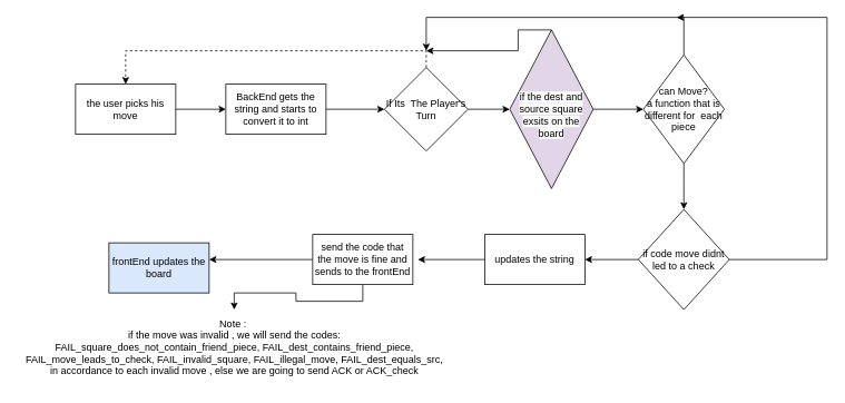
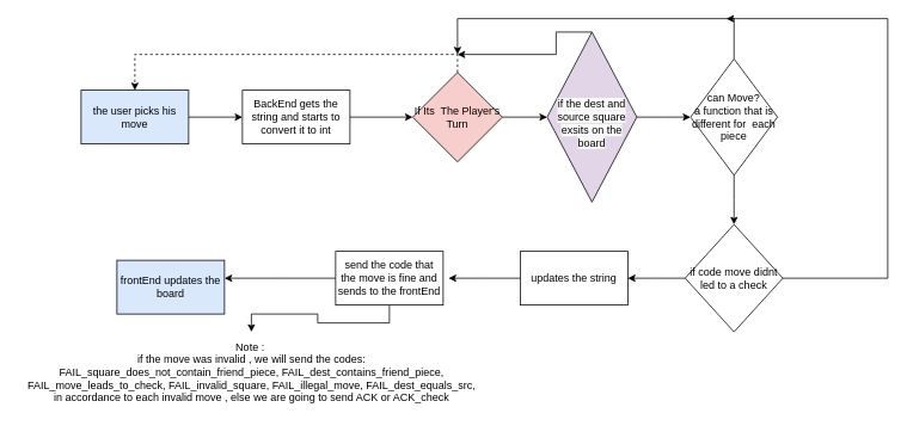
  <mxCell id="0" />
  <mxCell id="1" parent="0" />
- <mxCell id="2" value="the user picks his move" style="rounded=0;whiteSpace=wrap;html=1;" vertex="1" parent="1"><mxGeometry x="90" y="100" width="120" height="60" as="geometry" /></mxCell>
+ <mxCell id="2" value="the user picks his move" style="rounded=0;whiteSpace=wrap;html=1;fillColor=#dae8fc;" vertex="1" parent="1"><mxGeometry x="90" y="100" width="120" height="60" as="geometry" /></mxCell>
  <mxCell id="3" value="" style="endArrow=classic;html=1;rounded=0;" edge="1" parent="1"><mxGeometry width="50" height="50" relative="1" as="geometry"><mxPoint x="210" y="130" as="sourcePoint" /><mxPoint x="270" y="130" as="targetPoint" /></mxGeometry></mxCell>
  <mxCell id="4" value="BackEnd gets the string and starts to convert it to int" style="rounded=0;whiteSpace=wrap;html=1;" vertex="1" parent="1"><mxGeometry x="270" y="100" width="120" height="60" as="geometry" /></mxCell>
  <mxCell id="5" value="" style="endArrow=classic;html=1;rounded=0;" edge="1" parent="1"><mxGeometry width="50" height="50" relative="1" as="geometry"><mxPoint x="390" y="130" as="sourcePoint" /><mxPoint x="460" y="130" as="targetPoint" /></mxGeometry></mxCell>
  <mxCell id="6" style="edgeStyle=orthogonalEdgeStyle;rounded=0;orthogonalLoop=1;jettySize=auto;html=1;exitX=0.5;exitY=0;exitDx=0;exitDy=0;entryX=0.5;entryY=0;entryDx=0;entryDy=0;dashed=1;" edge="1" parent="1" source="8" target="2"><mxGeometry relative="1" as="geometry" /></mxCell>
  <mxCell id="7" style="edgeStyle=orthogonalEdgeStyle;rounded=0;orthogonalLoop=1;jettySize=auto;html=1;exitX=1;exitY=0.5;exitDx=0;exitDy=0;" edge="1" parent="1" source="8"><mxGeometry relative="1" as="geometry"><mxPoint x="610" y="130" as="targetPoint" /></mxGeometry></mxCell>
- <mxCell id="8" value="If Its&amp;nbsp; The Player's Turn" style="rhombus;whiteSpace=wrap;html=1;" vertex="1" parent="1"><mxGeometry x="460" y="80" width="100" height="100" as="geometry" /></mxCell>
+ <mxCell id="8" value="If Its&amp;nbsp; The Player's Turn" style="rhombus;whiteSpace=wrap;html=1;fillColor=#f8cecc;" vertex="1" parent="1"><mxGeometry x="460" y="80" width="100" height="100" as="geometry" /></mxCell>
  <mxCell id="9" style="edgeStyle=orthogonalEdgeStyle;rounded=0;orthogonalLoop=1;jettySize=auto;html=1;exitX=0.5;exitY=0;exitDx=0;exitDy=0;" edge="1" parent="1" source="11"><mxGeometry relative="1" as="geometry"><mxPoint x="510" y="60" as="targetPoint" /><Array as="points"><mxPoint x="620" y="35" /><mxPoint x="620" y="60" /></Array></mxGeometry></mxCell>
  <mxCell id="10" style="edgeStyle=orthogonalEdgeStyle;rounded=0;orthogonalLoop=1;jettySize=auto;html=1;" edge="1" parent="1" source="11"><mxGeometry relative="1" as="geometry"><mxPoint x="770" y="130" as="targetPoint" /></mxGeometry></mxCell>
  <mxCell id="11" value="&lt;br&gt;&lt;span style=&quot;color: rgb(0, 0, 0); font-family: Helvetica; font-size: 12px; font-style: normal; font-variant-ligatures: normal; font-variant-caps: normal; font-weight: 400; letter-spacing: normal; orphans: 2; text-align: center; text-indent: 0px; text-transform: none; widows: 2; word-spacing: 0px; -webkit-text-stroke-width: 0px; background-color: rgb(251, 251, 251); text-decoration-thickness: initial; text-decoration-style: initial; text-decoration-color: initial; float: none; display: inline !important;&quot;&gt;if the dest and source square exsits on the board&lt;/span&gt;&lt;br&gt;" style="rhombus;whiteSpace=wrap;html=1;fillColor=#e1d5e7;" vertex="1" parent="1"><mxGeometry x="610" y="35" width="100" height="190" as="geometry" /></mxCell>
  <mxCell id="12" style="edgeStyle=orthogonalEdgeStyle;rounded=0;orthogonalLoop=1;jettySize=auto;html=1;" edge="1" parent="1" source="14"><mxGeometry relative="1" as="geometry"><mxPoint x="510" y="60" as="targetPoint" /><Array as="points"><mxPoint x="819" y="20" /><mxPoint x="510" y="20" /></Array></mxGeometry></mxCell>
  <mxCell id="13" style="edgeStyle=orthogonalEdgeStyle;rounded=0;orthogonalLoop=1;jettySize=auto;html=1;" edge="1" parent="1" source="14"><mxGeometry relative="1" as="geometry"><mxPoint x="818.5" y="250" as="targetPoint" /></mxGeometry></mxCell>
  <mxCell id="14" value="can Move?&lt;br&gt;a function that is different for&amp;nbsp; each piece" style="rhombus;whiteSpace=wrap;html=1;" vertex="1" parent="1"><mxGeometry x="770" y="65" width="97" height="130" as="geometry" /></mxCell>
  <mxCell id="15" style="edgeStyle=orthogonalEdgeStyle;rounded=0;orthogonalLoop=1;jettySize=auto;html=1;" edge="1" parent="1" source="17"><mxGeometry relative="1" as="geometry"><mxPoint x="700" y="310" as="targetPoint" /></mxGeometry></mxCell>
  <mxCell id="16" style="edgeStyle=orthogonalEdgeStyle;rounded=0;orthogonalLoop=1;jettySize=auto;html=1;exitX=1;exitY=0.5;exitDx=0;exitDy=0;" edge="1" parent="1" source="17"><mxGeometry relative="1" as="geometry"><mxPoint x="810" y="20" as="targetPoint" /><Array as="points"><mxPoint x="990" y="310" /><mxPoint x="990" y="20" /></Array></mxGeometry></mxCell>
  <mxCell id="17" value="if code move didnt led to a check" style="rhombus;whiteSpace=wrap;html=1;" vertex="1" parent="1"><mxGeometry x="764" y="250" width="109" height="120" as="geometry" /></mxCell>
  <mxCell id="18" style="edgeStyle=orthogonalEdgeStyle;rounded=0;orthogonalLoop=1;jettySize=auto;html=1;" edge="1" parent="1" source="19"><mxGeometry relative="1" as="geometry"><mxPoint x="500" y="310" as="targetPoint" /></mxGeometry></mxCell>
  <mxCell id="19" value="updates the string" style="rounded=0;whiteSpace=wrap;html=1;" vertex="1" parent="1"><mxGeometry x="580" y="280" width="120" height="60" as="geometry" /></mxCell>
  <mxCell id="20" style="edgeStyle=orthogonalEdgeStyle;rounded=0;orthogonalLoop=1;jettySize=auto;html=1;" edge="1" parent="1" source="22"><mxGeometry relative="1" as="geometry"><mxPoint x="250" y="310" as="targetPoint" /></mxGeometry></mxCell>
  <mxCell id="21" style="edgeStyle=orthogonalEdgeStyle;rounded=0;orthogonalLoop=1;jettySize=auto;html=1;" edge="1" parent="1" source="22" target="24"><mxGeometry relative="1" as="geometry" /></mxCell>
  <mxCell id="22" value="send the code that the move is fine and sends to the frontEnd" style="rounded=0;whiteSpace=wrap;html=1;" vertex="1" parent="1"><mxGeometry x="374" y="280" width="120" height="60" as="geometry" /></mxCell>
  <mxCell id="23" value="frontEnd updates the board" style="rounded=0;whiteSpace=wrap;html=1;fillColor=#dae8fc;" vertex="1" parent="1"><mxGeometry x="130" y="290" width="120" height="60" as="geometry" /></mxCell>
  <mxCell id="24" value="Note :&amp;nbsp;&lt;br&gt;if the move was invalid , we will send the codes:&lt;br&gt;&lt;div&gt;FAIL_square_does_not_contain_friend_piece, FAIL_dest_contains_friend_piece,&lt;/div&gt;&lt;div&gt; FAIL_move_leads_to_check, FAIL_invalid_square, FAIL_illegal_move, FAIL_dest_equals_src,&lt;/div&gt;&lt;div&gt;in&amp;nbsp;accordance to each invalid move , else we are going to send ACK or ACK_check&lt;/div&gt;" style="text;html=1;align=center;verticalAlign=middle;resizable=0;points=[];autosize=1;strokeColor=none;fillColor=none;" vertex="1" parent="1"><mxGeometry y="370" width="520" height="90" as="geometry" x="20" /></mxCell>
